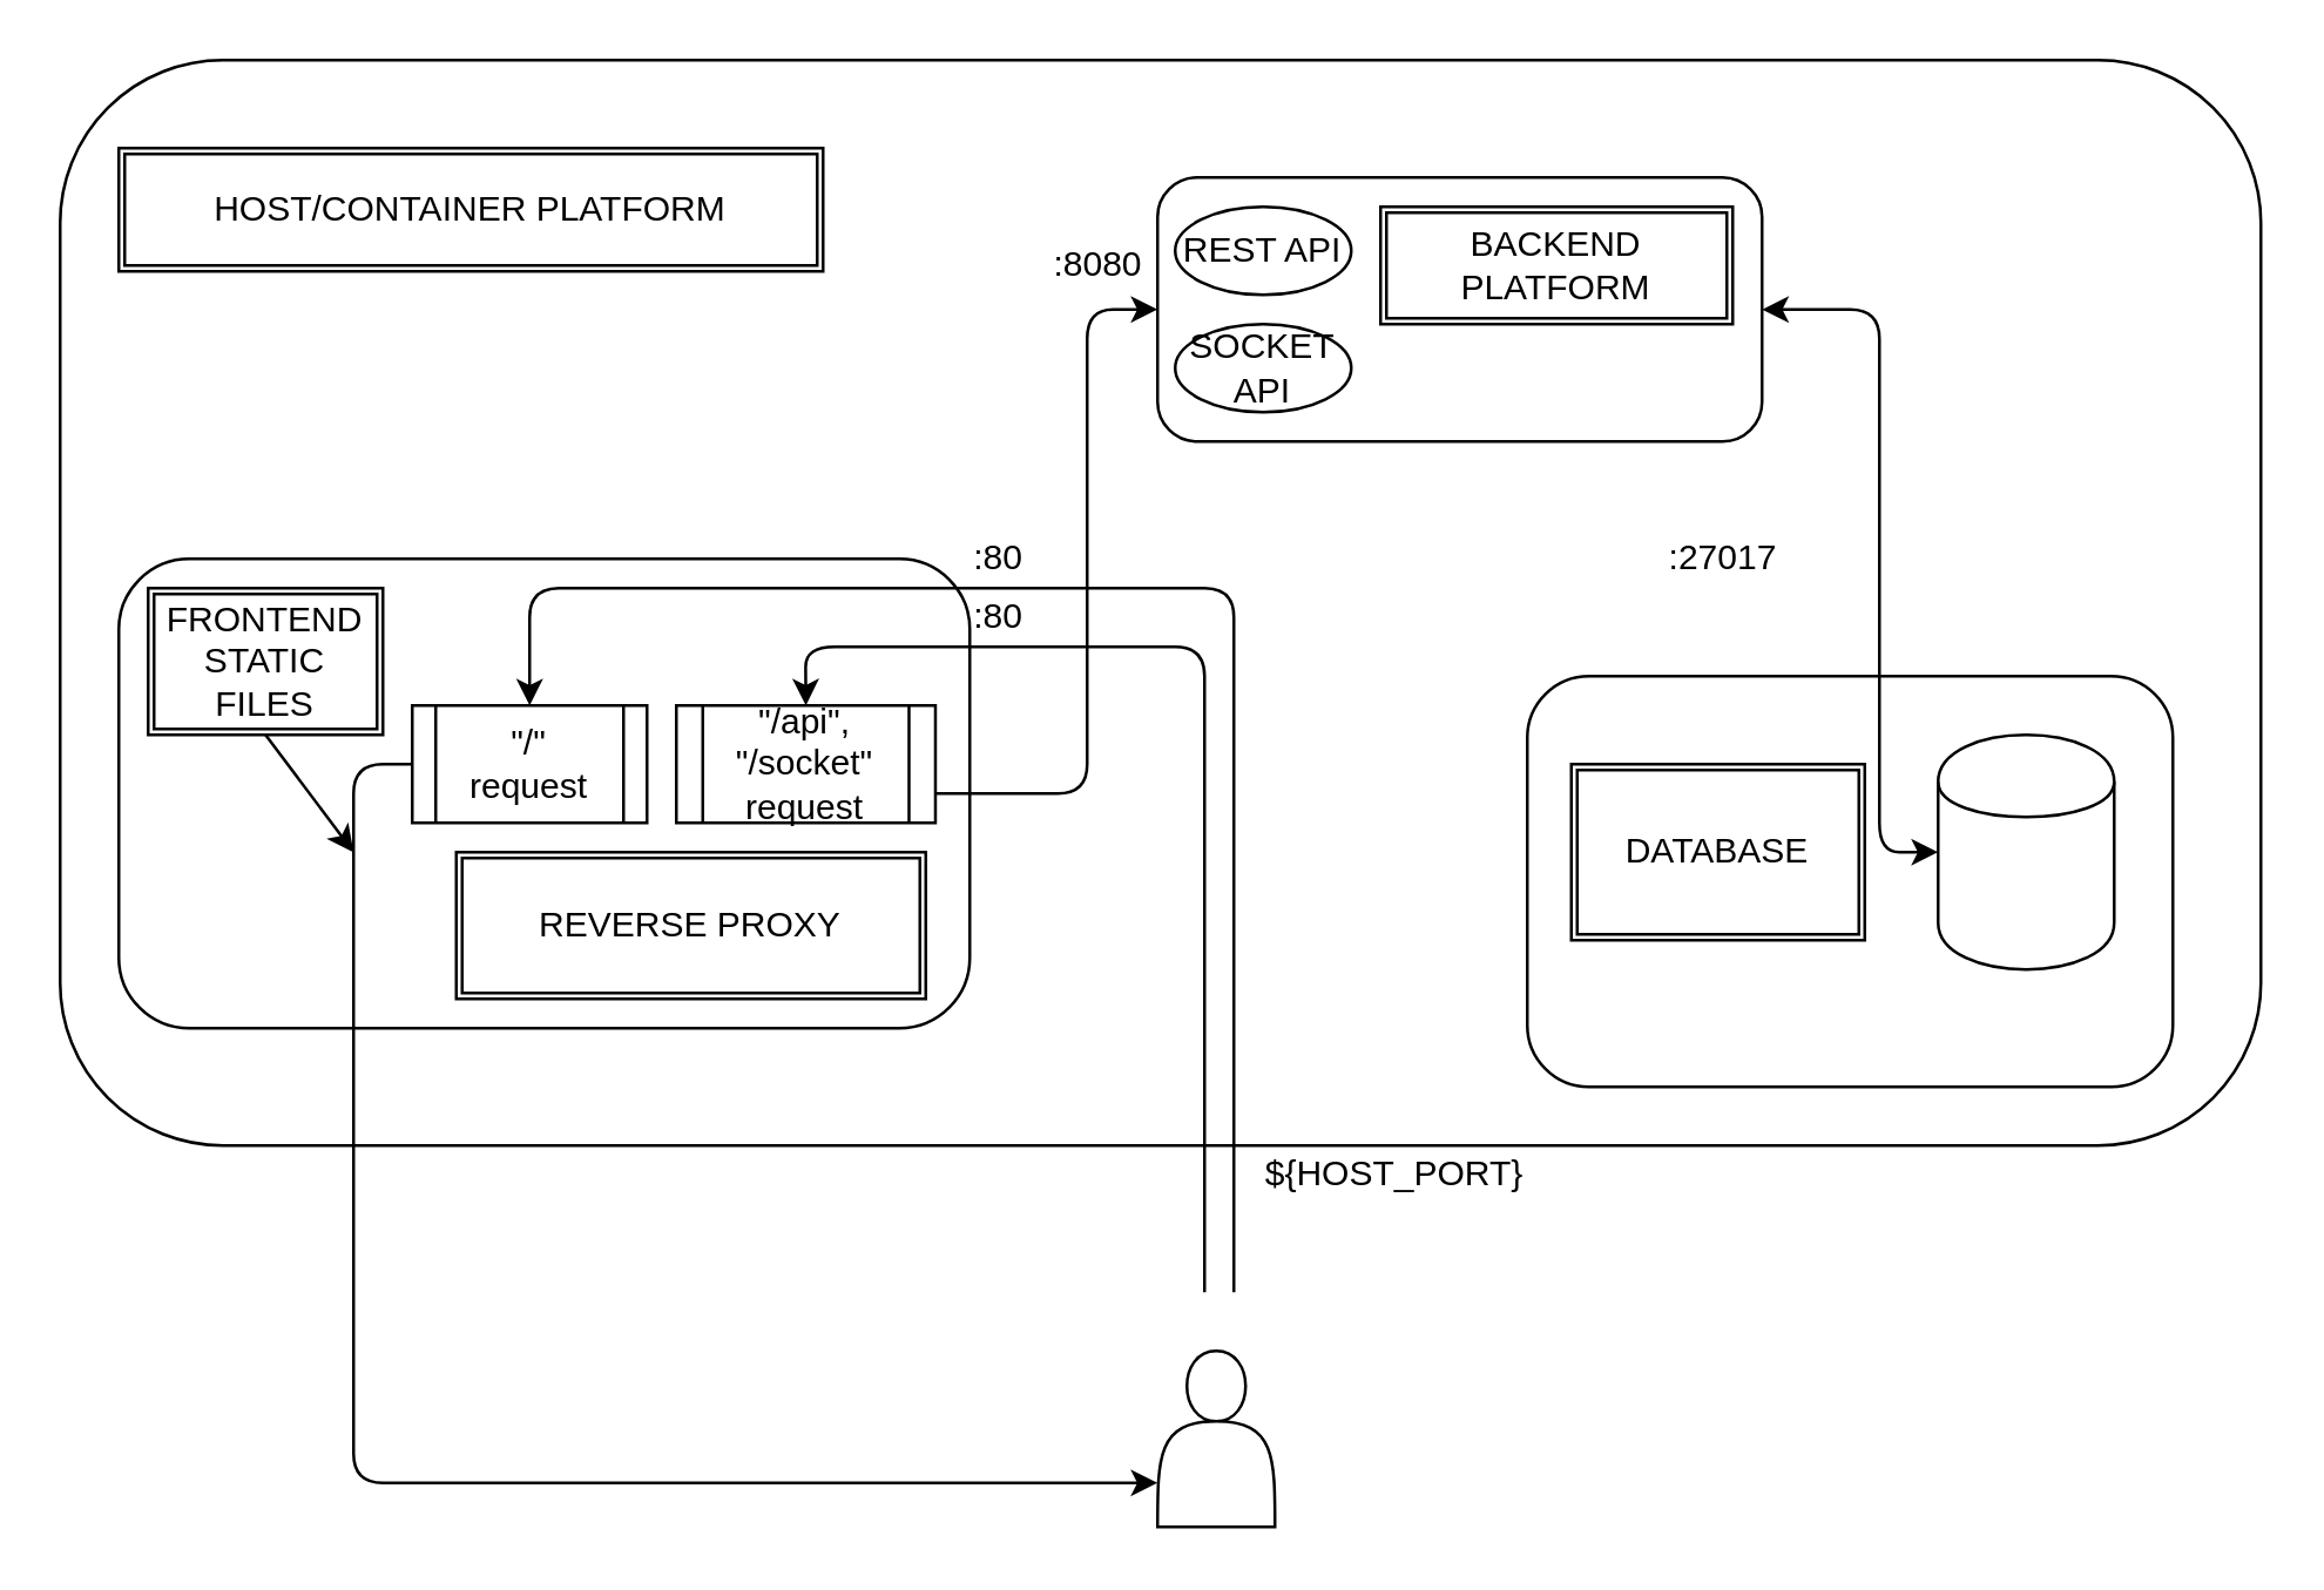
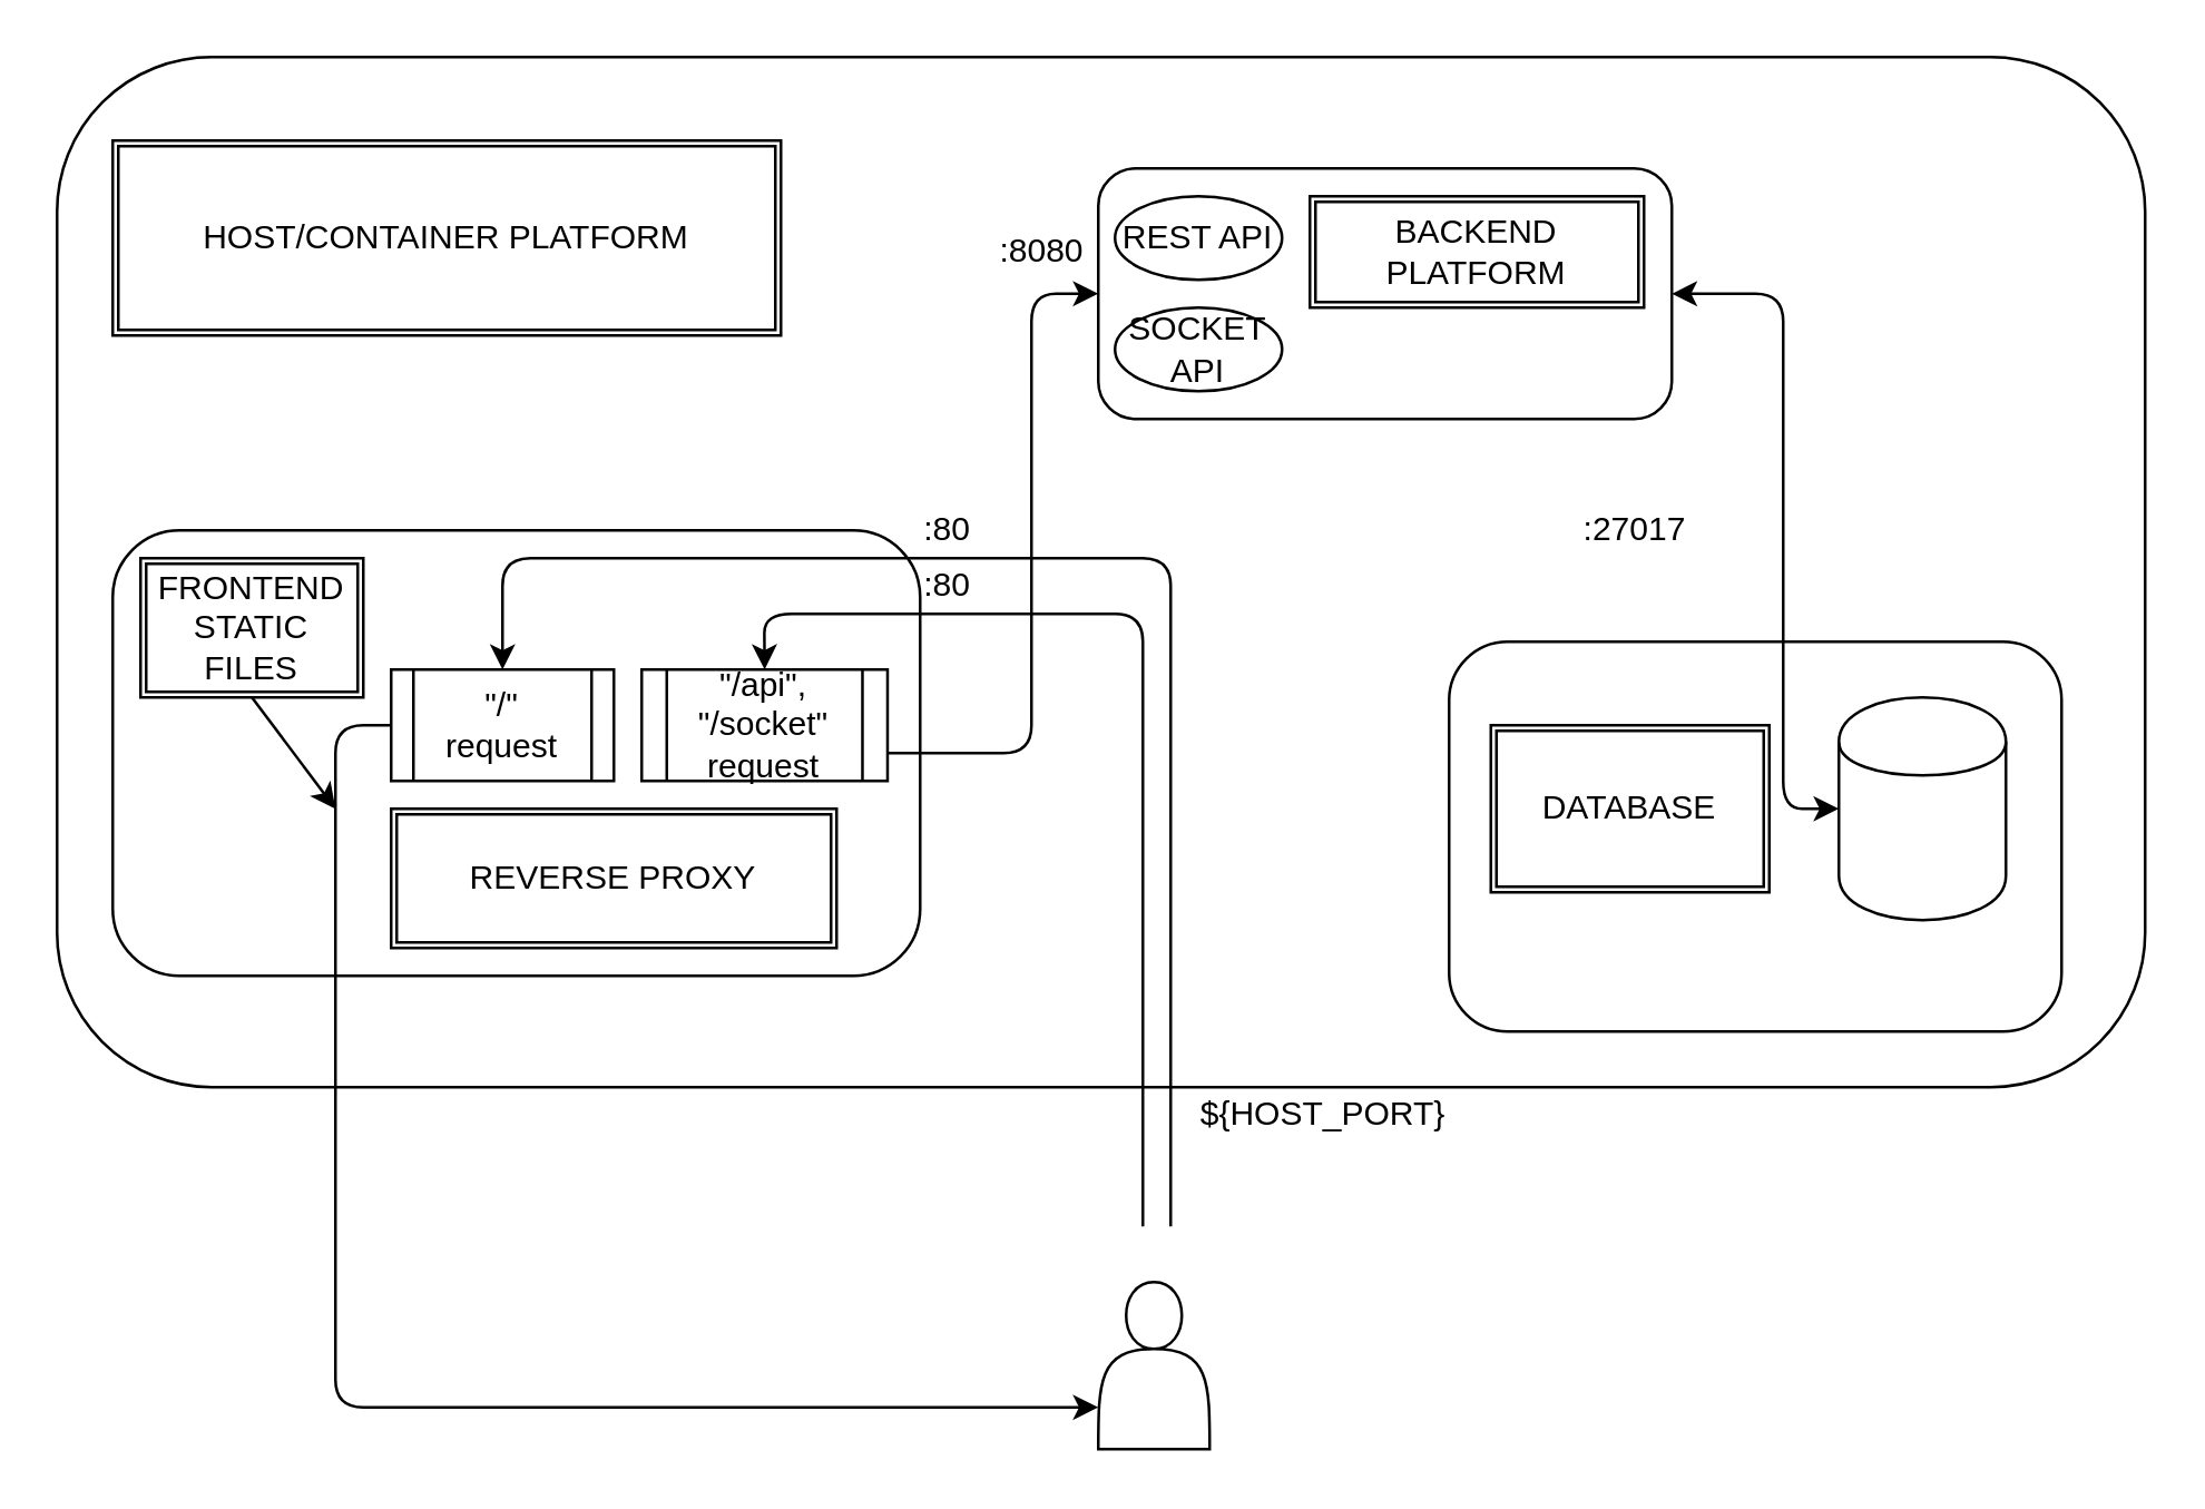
  <mxCell id="0" />
  <mxCell id="1" parent="0" />
  <mxCell id="2" value="" style="rounded=1;whiteSpace=wrap;html=1;fillColor=#ffffff;" parent="1" vertex="1"><mxGeometry x="520" y="230" width="220" height="140" as="geometry" /></mxCell>
  <mxCell id="3" value="" style="rounded=1;whiteSpace=wrap;html=1;fillColor=none;" parent="1" vertex="1"><mxGeometry x="20" y="20" width="750" height="370" as="geometry" /></mxCell>
  <mxCell id="4" value="" style="rounded=1;whiteSpace=wrap;html=1;" parent="1" vertex="1"><mxGeometry x="40" y="190" width="290" height="160" as="geometry" /></mxCell>
  <mxCell id="5" value="&quot;/api&quot;, &quot;/socket&quot;&lt;br&gt;request" style="shape=process;whiteSpace=wrap;html=1;backgroundOutline=1;" parent="1" vertex="1"><mxGeometry x="230" y="240" width="88.29" height="40" as="geometry" /></mxCell>
  <mxCell id="6" value="" style="shape=cylinder;whiteSpace=wrap;html=1;boundedLbl=1;backgroundOutline=1;" parent="1" vertex="1"><mxGeometry x="660" y="250" width="60" height="80" as="geometry" /></mxCell>
  <mxCell id="7" value="&quot;/&quot;&lt;br&gt;request" style="shape=process;whiteSpace=wrap;html=1;backgroundOutline=1;" parent="1" vertex="1"><mxGeometry x="140" y="240" width="80" height="40" as="geometry" /></mxCell>
  <mxCell id="8" value="" style="shape=actor;whiteSpace=wrap;html=1;" parent="1" vertex="1"><mxGeometry x="394" y="460" width="40" height="60" as="geometry" /></mxCell>
  <mxCell id="9" value="" style="endArrow=classic;html=1;entryX=0.5;entryY=0;entryDx=0;entryDy=0;" parent="1" target="7" edge="1"><mxGeometry width="50" height="50" relative="1" as="geometry"><mxPoint x="420" y="440" as="sourcePoint" /><mxPoint x="440" y="260" as="targetPoint" /><Array as="points"><mxPoint x="420" y="200" /><mxPoint x="180" y="200" /></Array></mxGeometry></mxCell>
  <mxCell id="10" value="" style="endArrow=classic;html=1;entryX=0.5;entryY=0;entryDx=0;entryDy=0;" parent="1" target="5" edge="1"><mxGeometry width="50" height="50" relative="1" as="geometry"><mxPoint x="410" y="440" as="sourcePoint" /><mxPoint x="440" y="260" as="targetPoint" /><Array as="points"><mxPoint x="410" y="220" /><mxPoint x="274" y="220" /></Array></mxGeometry></mxCell>
  <mxCell id="11" value="" style="endArrow=classic;html=1;exitX=0;exitY=0.5;exitDx=0;exitDy=0;entryX=0;entryY=0.75;entryDx=0;entryDy=0;" parent="1" source="7" target="8" edge="1"><mxGeometry width="50" height="50" relative="1" as="geometry"><mxPoint x="390" y="310" as="sourcePoint" /><mxPoint x="440" y="260" as="targetPoint" /><Array as="points"><mxPoint x="120" y="260" /><mxPoint x="120" y="505" /></Array></mxGeometry></mxCell>
  <mxCell id="12" value="" style="rounded=1;whiteSpace=wrap;html=1;" parent="1" vertex="1"><mxGeometry x="394" y="60" width="206" height="90" as="geometry" /></mxCell>
  <mxCell id="13" value="" style="endArrow=classic;html=1;exitX=1;exitY=0.75;exitDx=0;exitDy=0;entryX=0;entryY=0.5;entryDx=0;entryDy=0;" parent="1" source="5" target="12" edge="1"><mxGeometry width="50" height="50" relative="1" as="geometry"><mxPoint x="390" y="310" as="sourcePoint" /><mxPoint x="440" y="260" as="targetPoint" /><Array as="points"><mxPoint x="370" y="270" /><mxPoint x="370" y="105" /></Array></mxGeometry></mxCell>
  <mxCell id="14" value="" style="endArrow=classic;startArrow=classic;html=1;entryX=1;entryY=0.5;entryDx=0;entryDy=0;exitX=0;exitY=0.5;exitDx=0;exitDy=0;" parent="1" source="6" target="12" edge="1"><mxGeometry width="50" height="50" relative="1" as="geometry"><mxPoint x="430" y="190" as="sourcePoint" /><mxPoint x="480" y="140" as="targetPoint" /><Array as="points"><mxPoint x="640" y="290" /><mxPoint x="640" y="105" /></Array></mxGeometry></mxCell>
  <mxCell id="15" value=":27017" style="text;html=1;strokeColor=none;fillColor=none;align=center;verticalAlign=middle;whiteSpace=wrap;rounded=0;" parent="1" vertex="1"><mxGeometry x="566.99" y="180" width="40" height="20" as="geometry" /></mxCell>
  <mxCell id="16" value=":8080" style="text;html=1;strokeColor=none;fillColor=none;align=center;verticalAlign=middle;whiteSpace=wrap;rounded=0;" parent="1" vertex="1"><mxGeometry x="354" y="80" width="40" height="20" as="geometry" /></mxCell>
  <mxCell id="17" value=":80" style="text;html=1;strokeColor=none;fillColor=none;align=center;verticalAlign=middle;whiteSpace=wrap;rounded=0;" parent="1" vertex="1"><mxGeometry x="320" y="200" width="40" height="20" as="geometry" /></mxCell>
  <mxCell id="18" value="${HOST_PORT}" style="text;html=1;strokeColor=none;fillColor=none;align=center;verticalAlign=middle;whiteSpace=wrap;rounded=0;" parent="1" vertex="1"><mxGeometry x="420" y="390" width="110" height="20" as="geometry" /></mxCell>
- <mxCell id="19" value="REVERSE PROXY" style="shape=ext;double=1;rounded=0;whiteSpace=wrap;html=1;" vertex="1" parent="1"><mxGeometry x="155" y="290" width="160" height="50" as="geometry" /></mxCell>
+ <mxCell id="19" value="REVERSE PROXY" style="shape=ext;double=1;rounded=0;whiteSpace=wrap;html=1;" vertex="1" parent="1"><mxGeometry x="140" y="290" width="160" height="50" as="geometry" /></mxCell>
  <mxCell id="20" value="FRONTEND&lt;br&gt;STATIC FILES" style="shape=ext;double=1;rounded=0;whiteSpace=wrap;html=1;" vertex="1" parent="1"><mxGeometry x="50" y="200" width="80" height="50" as="geometry" /></mxCell>
- <mxCell id="21" value="HOST/CONTAINER PLATFORM" style="shape=ext;double=1;rounded=0;whiteSpace=wrap;html=1;" vertex="1" parent="1"><mxGeometry x="40" y="50" width="240" height="42" as="geometry" /></mxCell>
+ <mxCell id="21" value="HOST/CONTAINER PLATFORM" style="shape=ext;double=1;rounded=0;whiteSpace=wrap;html=1;" vertex="1" parent="1"><mxGeometry x="40" y="50" width="240" height="70" as="geometry" /></mxCell>
  <mxCell id="22" value="BACKEND PLATFORM" style="shape=ext;double=1;rounded=0;whiteSpace=wrap;html=1;" vertex="1" parent="1"><mxGeometry x="470" y="70" width="120" height="40" as="geometry" /></mxCell>
  <mxCell id="23" value="REST API" style="ellipse;whiteSpace=wrap;html=1;" vertex="1" parent="1"><mxGeometry x="400" y="70" width="60" height="30" as="geometry" /></mxCell>
  <mxCell id="24" value="SOCKET API" style="ellipse;whiteSpace=wrap;html=1;" vertex="1" parent="1"><mxGeometry x="400" y="110" width="60" height="30" as="geometry" /></mxCell>
  <mxCell id="25" value="DATABASE" style="shape=ext;double=1;rounded=0;whiteSpace=wrap;html=1;" vertex="1" parent="1"><mxGeometry x="535" y="260" width="100" height="60" as="geometry" /></mxCell>
  <mxCell id="26" value="" style="endArrow=classic;html=1;exitX=0.5;exitY=1;exitDx=0;exitDy=0;" edge="1" parent="1" source="20"><mxGeometry width="50" height="50" relative="1" as="geometry"><mxPoint x="360" y="280" as="sourcePoint" /><mxPoint x="120" y="290" as="targetPoint" /></mxGeometry></mxCell>
  <mxCell id="27" value=":80" style="text;html=1;strokeColor=none;fillColor=none;align=center;verticalAlign=middle;whiteSpace=wrap;rounded=0;" vertex="1" parent="1"><mxGeometry x="320.29" y="180" width="40" height="20" as="geometry" /></mxCell>
